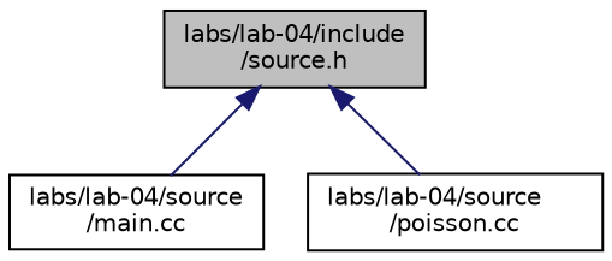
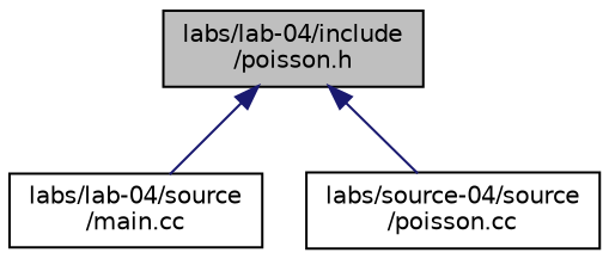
  digraph {
    node [color=black fontname=Helvetica fontsize=10 shape=record]
    edge [color=midnightblue dir=back fontname=Helvetica fontsize=10 labelfontname=Helvetica labelfontsize=10 style=solid]
-   n1 [fillcolor=grey75 fontcolor=black height=0.2 label="labs/lab-04/include\l/source.h" style=filled width=0.4]
+   n1 [fillcolor=grey75 fontcolor=black height=0.2 label="labs/lab-04/include\l/poisson.h" style=filled width=0.4]
    n2 [height=0.2 label="labs/lab-04/source\l/main.cc" width=0.4]
-   n3 [height=0.2 label="labs/lab-04/source\l/poisson.cc" width=0.4]
+   n3 [height=0.2 label="labs/source-04/source\l/poisson.cc" width=0.4]
    n1 -> n2
    n1 -> n3
  }
